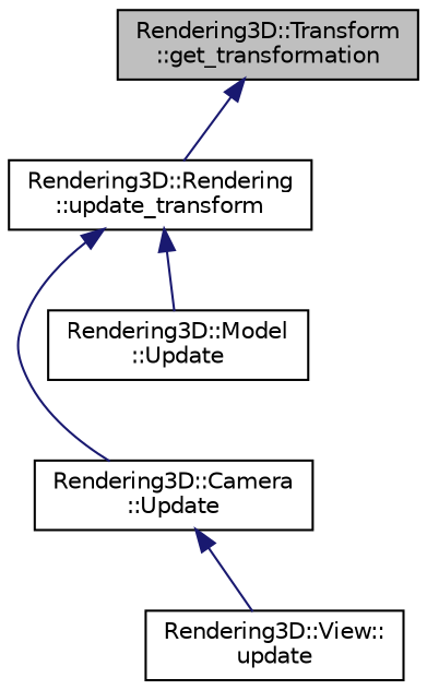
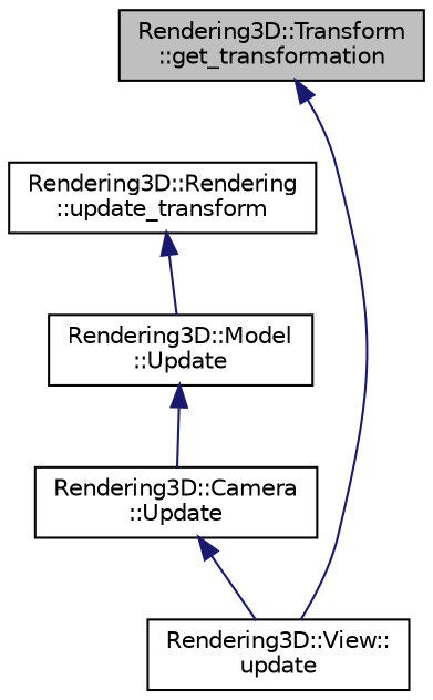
  digraph {
    rankdir=TB
    node [color=black fillcolor=white fontname=Helvetica fontsize=10 shape=record style=filled]
    edge [color=midnightblue dir=back fontname=Helvetica fontsize=10 labelfontname=Helvetica labelfontsize=10 style=solid]
    n1 [fillcolor=grey75 fontcolor=black height=0.2 label="Rendering3D::Transform\l::get_transformation" width=0.4]
    n2 [height=0.2 label="Rendering3D::Rendering\l::update_transform" width=0.4]
    n3 [height=0.2 label="Rendering3D::Camera\l::Update" width=0.4]
    n4 [height=0.2 label="Rendering3D::Model\l::Update" width=0.4]
    n5 [height=0.2 label="Rendering3D::View::\lupdate" width=0.4]
-   n1 -> n2
-   n2 -> n3
+   n1 -> n5
+   n4 -> n3
    n2 -> n4
    n3 -> n5
  }
